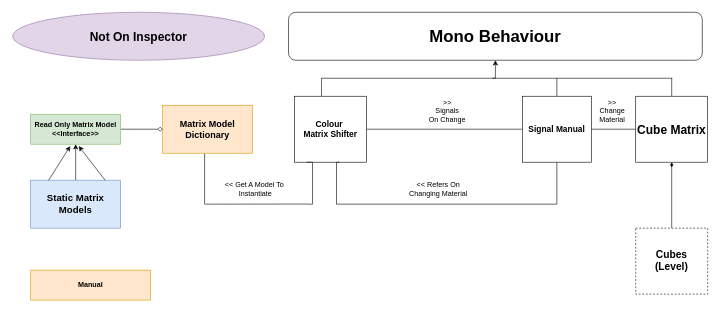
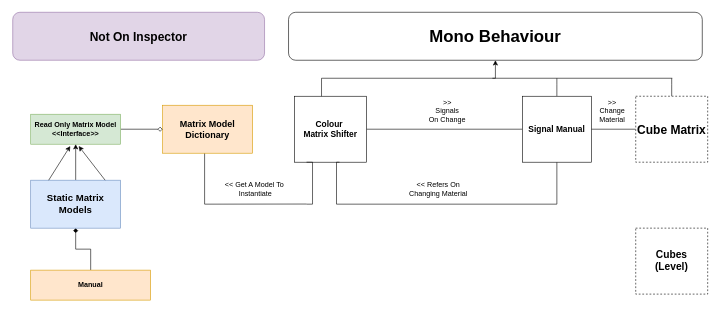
  <mxCell id="0" />
  <mxCell id="1" parent="0" />
  <mxCell id="2" value="&lt;font size=&quot;1&quot;&gt;&lt;b style=&quot;font-size: 28px;&quot;&gt;Mono Behaviour&lt;/b&gt;&lt;/font&gt;" style="rounded=1;whiteSpace=wrap;html=1;" parent="1" vertex="1"><mxGeometry x="480" y="20" width="690" height="80" as="geometry" /></mxCell>
  <mxCell id="3" style="edgeStyle=orthogonalEdgeStyle;rounded=0;orthogonalLoop=1;jettySize=auto;html=1;entryX=0;entryY=0.5;entryDx=0;entryDy=0;endArrow=none;endFill=0;" parent="1" source="4" target="10" edge="1"><mxGeometry relative="1" as="geometry" /></mxCell>
  <mxCell id="4" value="&lt;div&gt;&lt;b&gt;&lt;font style=&quot;font-size: 14px;&quot;&gt;Colour&amp;nbsp;&lt;/font&gt;&lt;/b&gt;&lt;/div&gt;&lt;div&gt;&lt;b&gt;&lt;font style=&quot;font-size: 14px;&quot;&gt;Matrix Shifter&lt;/font&gt;&lt;/b&gt;&lt;/div&gt;" style="rounded=0;whiteSpace=wrap;html=1;" parent="1" vertex="1"><mxGeometry x="490" y="160" width="120" height="110" as="geometry" /></mxCell>
  <mxCell id="5" style="edgeStyle=orthogonalEdgeStyle;rounded=0;orthogonalLoop=1;jettySize=auto;html=1;exitX=0.5;exitY=0;exitDx=0;exitDy=0;entryX=0.5;entryY=1;entryDx=0;entryDy=0;" parent="1" target="2" edge="1"><mxGeometry relative="1" as="geometry"><Array as="points"><mxPoint x="535" y="130" /><mxPoint x="825" y="130" /></Array><mxPoint x="535" y="160" as="sourcePoint" /></mxGeometry></mxCell>
  <mxCell id="6" style="edgeStyle=orthogonalEdgeStyle;rounded=0;orthogonalLoop=1;jettySize=auto;html=1;endArrow=none;endFill=0;" parent="1" edge="1"><mxGeometry relative="1" as="geometry"><mxPoint x="510" y="340" as="targetPoint" /><mxPoint x="510" y="270" as="sourcePoint" /><Array as="points"><mxPoint x="520" y="270" /><mxPoint x="520" y="340" /></Array></mxGeometry></mxCell>
  <mxCell id="7" style="edgeStyle=orthogonalEdgeStyle;rounded=0;orthogonalLoop=1;jettySize=auto;html=1;endArrow=none;endFill=0;" parent="1" source="10" edge="1"><mxGeometry relative="1" as="geometry"><mxPoint x="927.5" y="130" as="targetPoint" /></mxGeometry></mxCell>
  <mxCell id="8" style="edgeStyle=orthogonalEdgeStyle;rounded=0;orthogonalLoop=1;jettySize=auto;html=1;entryX=0.75;entryY=1;entryDx=0;entryDy=0;endArrow=none;endFill=0;" parent="1" source="10" edge="1"><mxGeometry relative="1" as="geometry"><mxPoint x="565" y="270" as="targetPoint" /><Array as="points"><mxPoint x="928" y="340" /><mxPoint x="560" y="340" /><mxPoint x="560" y="270" /></Array></mxGeometry></mxCell>
  <mxCell id="9" style="edgeStyle=orthogonalEdgeStyle;rounded=0;orthogonalLoop=1;jettySize=auto;html=1;entryX=0;entryY=0.5;entryDx=0;entryDy=0;endArrow=none;endFill=0;" parent="1" source="10" target="12" edge="1"><mxGeometry relative="1" as="geometry" /></mxCell>
  <mxCell id="10" value="&lt;font style=&quot;font-size: 14px;&quot;&gt;&lt;b&gt;Signal Manual&lt;/b&gt;&lt;/font&gt;" style="rounded=0;whiteSpace=wrap;html=1;" parent="1" vertex="1"><mxGeometry x="870" y="160" width="115" height="110" as="geometry" /></mxCell>
  <mxCell id="11" style="edgeStyle=orthogonalEdgeStyle;rounded=0;orthogonalLoop=1;jettySize=auto;html=1;endArrow=none;endFill=0;" parent="1" source="12" edge="1"><mxGeometry relative="1" as="geometry"><mxPoint x="1119" y="130" as="targetPoint" /></mxGeometry></mxCell>
- <mxCell id="12" value="&lt;b&gt;&lt;font style=&quot;font-size: 20px;&quot;&gt;Cube Matrix&lt;/font&gt;&lt;/b&gt;" style="rounded=0;whiteSpace=wrap;html=1;" parent="1" vertex="1"><mxGeometry x="1059" y="160" width="120" height="110" as="geometry" /></mxCell>
+ <mxCell id="12" value="&lt;b&gt;&lt;font style=&quot;font-size: 20px;&quot;&gt;Cube Matrix&lt;/font&gt;&lt;/b&gt;" style="rounded=0;whiteSpace=wrap;html=1;dashed=1;" parent="1" vertex="1"><mxGeometry x="1059" y="160" width="120" height="110" as="geometry" /></mxCell>
  <mxCell id="13" value="" style="endArrow=none;html=1;rounded=0;" parent="1" edge="1"><mxGeometry width="50" height="50" relative="1" as="geometry"><mxPoint x="1120" y="130" as="sourcePoint" /><mxPoint x="820" y="130" as="targetPoint" /></mxGeometry></mxCell>
  <mxCell id="14" value="&lt;div&gt;&amp;gt;&amp;gt;&lt;/div&gt;&lt;div&gt;Signals&lt;/div&gt;&lt;div&gt;On Change&lt;br&gt;&lt;/div&gt;" style="text;html=1;strokeColor=none;fillColor=none;align=center;verticalAlign=middle;whiteSpace=wrap;rounded=0;" parent="1" vertex="1"><mxGeometry x="710" y="150" width="70" height="70" as="geometry" /></mxCell>
  <mxCell id="15" value="&lt;div&gt;&amp;gt;&amp;gt;&lt;br&gt;&lt;/div&gt;&lt;div&gt;Change&lt;/div&gt;&lt;div&gt;Material&lt;br&gt;&lt;/div&gt;" style="text;html=1;strokeColor=none;fillColor=none;align=center;verticalAlign=middle;whiteSpace=wrap;rounded=0;" parent="1" vertex="1"><mxGeometry x="990" y="160" width="60" height="50" as="geometry" /></mxCell>
  <mxCell id="16" value="&amp;lt;&amp;lt; Refers On Changing Material" style="text;html=1;strokeColor=none;fillColor=none;align=center;verticalAlign=middle;whiteSpace=wrap;rounded=0;" parent="1" vertex="1"><mxGeometry x="670" y="300" width="120" height="30" as="geometry" /></mxCell>
- <mxCell id="17" value="&lt;font style=&quot;font-size: 20px;&quot;&gt;&lt;b&gt;Not On Inspector&lt;br&gt;&lt;/b&gt;&lt;/font&gt;" style="ellipse;whiteSpace=wrap;html=1;fillColor=#e1d5e7;strokeColor=#9673a6;" parent="1" vertex="1"><mxGeometry x="20" y="20" width="420" height="80" as="geometry" /></mxCell>
+ <mxCell id="17" value="&lt;font style=&quot;font-size: 20px;&quot;&gt;&lt;b&gt;Not On Inspector&lt;br&gt;&lt;/b&gt;&lt;/font&gt;" style="rounded=1;whiteSpace=wrap;html=1;fillColor=#e1d5e7;strokeColor=#9673a6;" parent="1" vertex="1"><mxGeometry x="20" y="20" width="420" height="80" as="geometry" /></mxCell>
  <mxCell id="18" style="edgeStyle=orthogonalEdgeStyle;rounded=0;orthogonalLoop=1;jettySize=auto;html=1;endArrow=none;endFill=0;" parent="1" edge="1"><mxGeometry relative="1" as="geometry"><mxPoint x="340" y="340" as="targetPoint" /><mxPoint x="340" y="255" as="sourcePoint" /></mxGeometry></mxCell>
  <mxCell id="19" value="&lt;b style=&quot;font-size: 15px;&quot;&gt;Matrix Model Dictionary&lt;br&gt;&lt;/b&gt;" style="rounded=0;whiteSpace=wrap;html=1;fillColor=#ffe6cc;strokeColor=#d79b00;" parent="1" vertex="1"><mxGeometry x="270" y="175" width="150" height="80" as="geometry" /></mxCell>
  <mxCell id="20" style="edgeStyle=orthogonalEdgeStyle;rounded=0;orthogonalLoop=1;jettySize=auto;html=1;entryX=0;entryY=0.5;entryDx=0;entryDy=0;endArrow=diamond;endFill=0;" parent="1" source="21" target="19" edge="1"><mxGeometry relative="1" as="geometry" /></mxCell>
  <mxCell id="21" value="&lt;div&gt;&lt;b&gt;Read Only Matrix Model&lt;/b&gt;&lt;/div&gt;&lt;div&gt;&lt;b&gt;&amp;lt;&amp;lt;Interface&amp;gt;&amp;gt;&lt;br&gt;&lt;/b&gt;&lt;/div&gt;" style="rounded=0;whiteSpace=wrap;html=1;fillColor=#d5e8d4;strokeColor=#82b366;" parent="1" vertex="1"><mxGeometry x="50" y="190" width="150" height="50" as="geometry" /></mxCell>
  <mxCell id="22" style="edgeStyle=orthogonalEdgeStyle;rounded=0;orthogonalLoop=1;jettySize=auto;html=1;entryX=0.5;entryY=1;entryDx=0;entryDy=0;" parent="1" source="24" target="21" edge="1"><mxGeometry relative="1" as="geometry" /></mxCell>
+ <mxCell id="23" style="edgeStyle=orthogonalEdgeStyle;rounded=0;orthogonalLoop=1;jettySize=auto;html=1;entryX=0.5;entryY=0;entryDx=0;entryDy=0;endArrow=none;endFill=0;startArrow=diamond;startFill=1;" parent="1" source="24" target="25" edge="1"><mxGeometry relative="1" as="geometry" /></mxCell>
  <mxCell id="24" value="&lt;font style=&quot;font-size: 16px;&quot;&gt;&lt;b&gt;Static Matrix Models&lt;br&gt;&lt;/b&gt;&lt;/font&gt;" style="rounded=0;whiteSpace=wrap;html=1;fillColor=#dae8fc;strokeColor=#6c8ebf;" parent="1" vertex="1"><mxGeometry x="50" y="300" width="150" height="80" as="geometry" /></mxCell>
  <mxCell id="25" value="&lt;b&gt;Manual&lt;/b&gt;" style="rounded=0;whiteSpace=wrap;html=1;fillColor=#ffe6cc;strokeColor=#d79b00;" parent="1" vertex="1"><mxGeometry x="50" y="450" width="200" height="50" as="geometry" /></mxCell>
  <mxCell id="26" value="" style="endArrow=classic;html=1;rounded=0;entryX=0.5;entryY=1;entryDx=0;entryDy=0;exitX=0.794;exitY=-0.039;exitDx=0;exitDy=0;exitPerimeter=0;" parent="1" edge="1"><mxGeometry width="50" height="50" relative="1" as="geometry"><mxPoint x="174.1" y="300" as="sourcePoint" /><mxPoint x="130" y="243.12" as="targetPoint" /></mxGeometry></mxCell>
  <mxCell id="27" value="" style="endArrow=classic;html=1;rounded=0;exitX=0.794;exitY=-0.039;exitDx=0;exitDy=0;exitPerimeter=0;" parent="1" edge="1"><mxGeometry width="50" height="50" relative="1" as="geometry"><mxPoint x="80" y="300" as="sourcePoint" /><mxPoint x="115.9" y="243.12" as="targetPoint" /></mxGeometry></mxCell>
  <mxCell id="28" value="" style="endArrow=none;html=1;rounded=0;" parent="1" edge="1"><mxGeometry width="50" height="50" relative="1" as="geometry"><mxPoint x="340" y="340" as="sourcePoint" /><mxPoint x="510" y="339.78" as="targetPoint" /></mxGeometry></mxCell>
  <mxCell id="29" value="&lt;div&gt;&amp;lt;&amp;lt; Get A Model To&amp;nbsp;&lt;/div&gt;&lt;div&gt;Instantiate &lt;br&gt;&lt;/div&gt;" style="text;html=1;strokeColor=none;fillColor=none;align=center;verticalAlign=middle;whiteSpace=wrap;rounded=0;" parent="1" vertex="1"><mxGeometry x="320" y="285" width="210" height="60" as="geometry" /></mxCell>
- <mxCell id="30" style="edgeStyle=orthogonalEdgeStyle;rounded=0;orthogonalLoop=1;jettySize=auto;html=1;endArrow=diamondThin;endFill=1;" parent="1" source="31" target="12" edge="1"><mxGeometry relative="1" as="geometry" /></mxCell>
  <mxCell id="31" value="&lt;div style=&quot;font-size: 17px;&quot;&gt;&lt;font style=&quot;font-size: 17px;&quot;&gt;&lt;b&gt;Cubes&lt;/b&gt;&lt;/font&gt;&lt;/div&gt;&lt;div style=&quot;font-size: 17px;&quot;&gt;&lt;font style=&quot;font-size: 17px;&quot;&gt;&lt;b&gt;&lt;font style=&quot;font-size: 17px;&quot;&gt;(Level)&lt;/font&gt;&lt;br&gt;&lt;/b&gt;&lt;/font&gt;&lt;/div&gt;" style="rounded=0;whiteSpace=wrap;html=1;dashed=1;" parent="1" vertex="1"><mxGeometry x="1059" y="380" width="120" height="110" as="geometry" /></mxCell>
